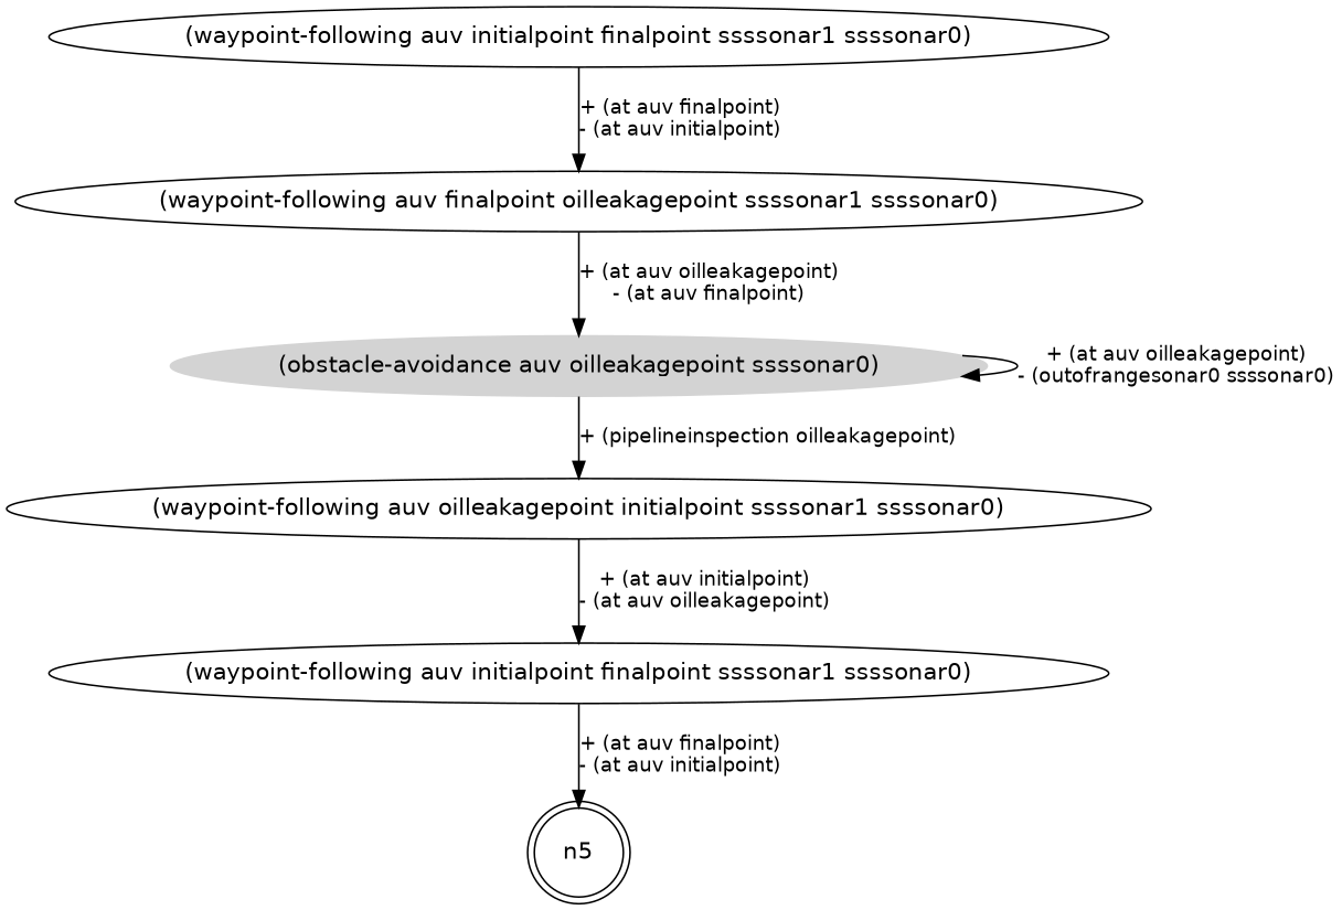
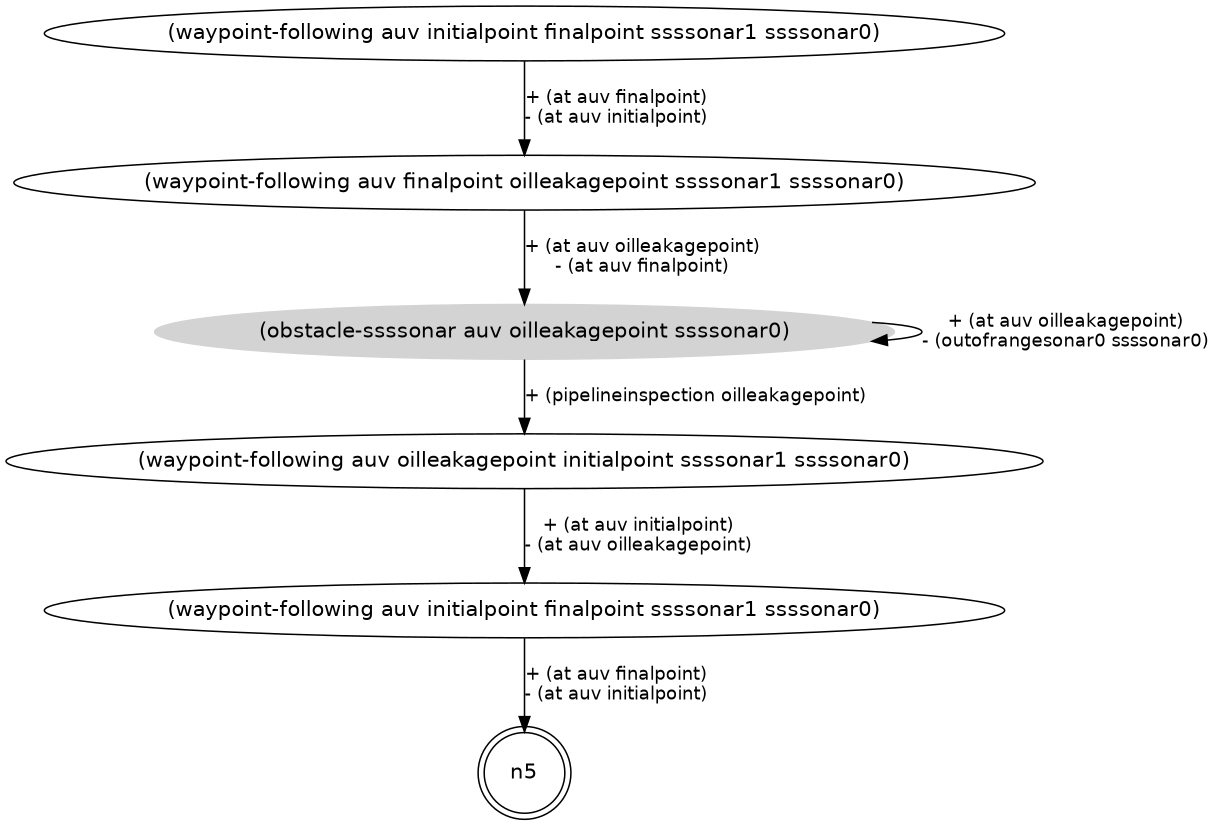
  digraph {
    fontname=helvetica
    packMode="graph"
    node [fontname=helvetica shape=ellipse]
    edge [fontname=helvetica fontsize=12]
    n0 [label="(waypoint-following auv initialpoint finalpoint ssssonar1 ssssonar0)"]
    n1 [label="(waypoint-following auv finalpoint oilleakagepoint ssssonar1 ssssonar0)"]
-   n2 [color=lightgrey label="(obstacle-avoidance auv oilleakagepoint ssssonar0)" style=filled]
+   n2 [color=lightgrey label="(obstacle-ssssonar auv oilleakagepoint ssssonar0)" style=filled]
    n3 [label="(waypoint-following auv oilleakagepoint initialpoint ssssonar1 ssssonar0)"]
    n4 [label="(waypoint-following auv initialpoint finalpoint ssssonar1 ssssonar0)"]
    n5 [peripheries=2 shape=circle]
    n0 -> n1 [label="+ (at auv finalpoint)\n- (at auv initialpoint)"]
    n1 -> n2 [label="+ (at auv oilleakagepoint)\n- (at auv finalpoint)"]
    n2 -> n2 [label="+ (at auv oilleakagepoint)\n- (outofrangesonar0 ssssonar0)"]
    n2 -> n3 [label="+ (pipelineinspection oilleakagepoint)"]
    n3 -> n4 [label="+ (at auv initialpoint)\n- (at auv oilleakagepoint)"]
    n4 -> n5 [label="+ (at auv finalpoint)\n- (at auv initialpoint)"]
  }
